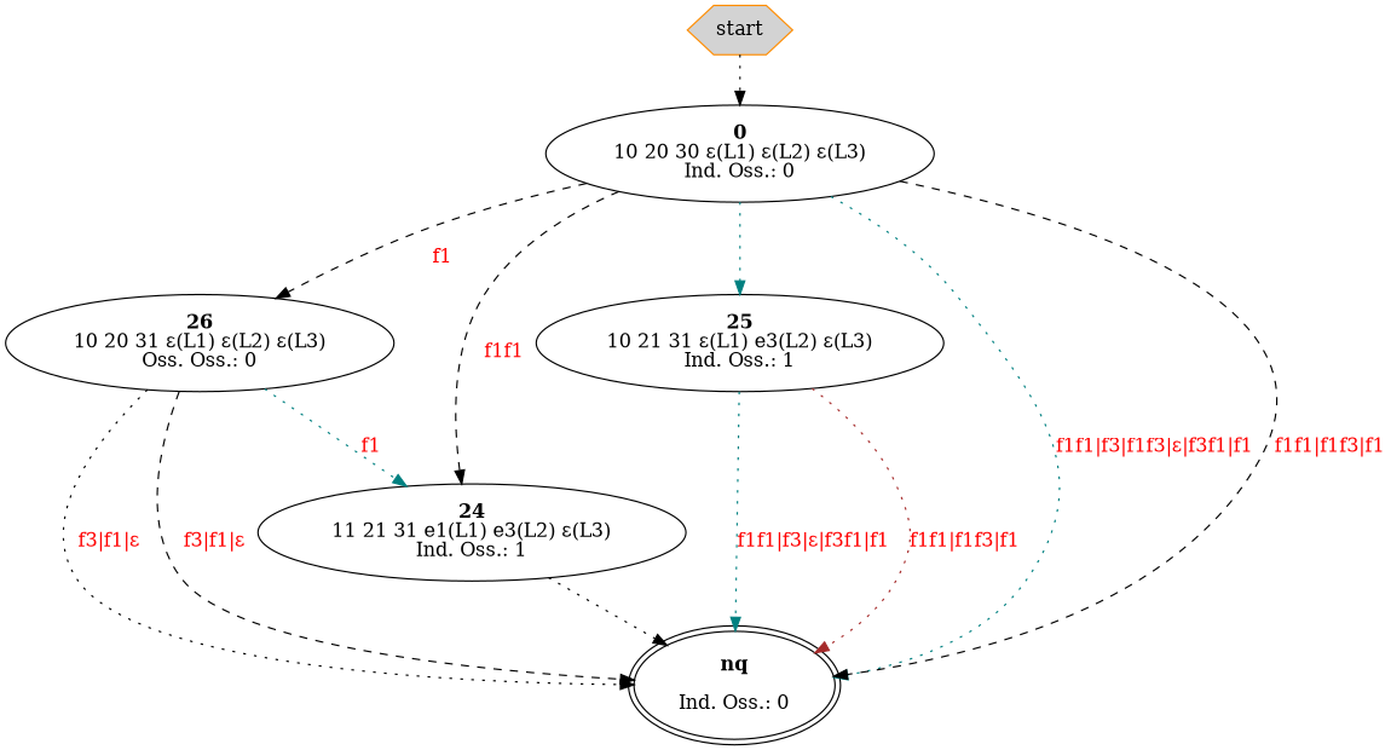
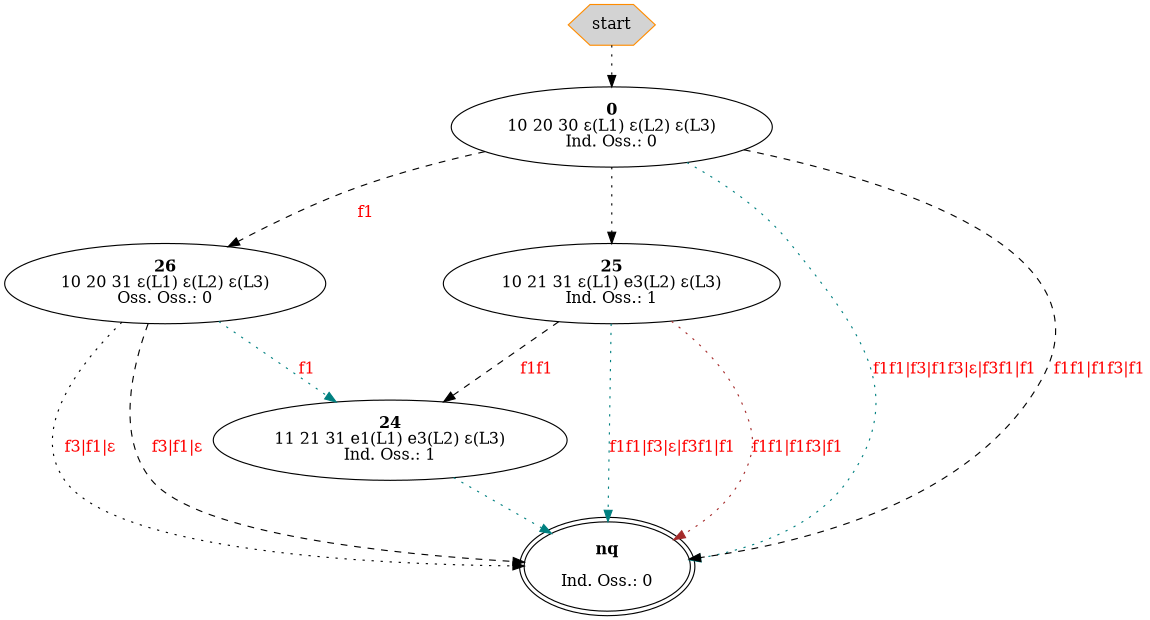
  digraph {
    edge [color=black style=dotted]
    start [color=darkorange fillcolor=lightgrey shape=hexagon style=filled]
    n2 [label=<<b>0</b><br/>10 20 30 ε(L1) ε(L2) ε(L3)<br/>Ind. Oss.: 0>]
    n3 [label=<<b>26</b><br/>10 20 31 ε(L1) ε(L2) ε(L3)<br/>Oss. Oss.: 0>]
    n4 [label=<<b>25</b><br/>10 21 31 ε(L1) e3(L2) ε(L3)<br/>Ind. Oss.: 1>]
    n5 [label=<<b>24</b><br/>11 21 31 e1(L1) e3(L2) ε(L3)<br/>Ind. Oss.: 1>]
    n6 [label=<<b>nq</b><br/> <br/>Ind. Oss.: 0> peripheries=2]
    start -> n2
    n2 -> n3 [label=<<br/><font color="red">f1</font>> style=dashed]
-   n2 -> n4 [color=teal]
-   n2 -> n5 [label=<<br/><font color="red">f1f1</font>> style=dashed]
+   n2 -> n4
+   n4 -> n5 [label=<<br/><font color="red">f1f1</font>> style=dashed]
    n2 -> n6 [color=teal label=<<br/><font color="red">f1f1|f3|f1f3|ε|f3f1|f1</font>>]
    n2 -> n6 [label=<<br/><font color="red">f1f1|f1f3|f1</font>> style=dashed]
    n3 -> n5 [color=teal label=<<br/><font color="red">f1</font>>]
    n3 -> n6 [label=<<br/><font color="red">f3|f1|ε</font>>]
    n3 -> n6 [label=<<br/><font color="red">f3|f1|ε</font>> style=dashed]
    n4 -> n6 [color=teal label=<<br/><font color="red">f1f1|f3|ε|f3f1|f1</font>>]
    n4 -> n6 [color=brown label=<<br/><font color="red">f1f1|f1f3|f1</font>>]
-   n5 -> n6
+   n5 -> n6 [color=teal]
  }
